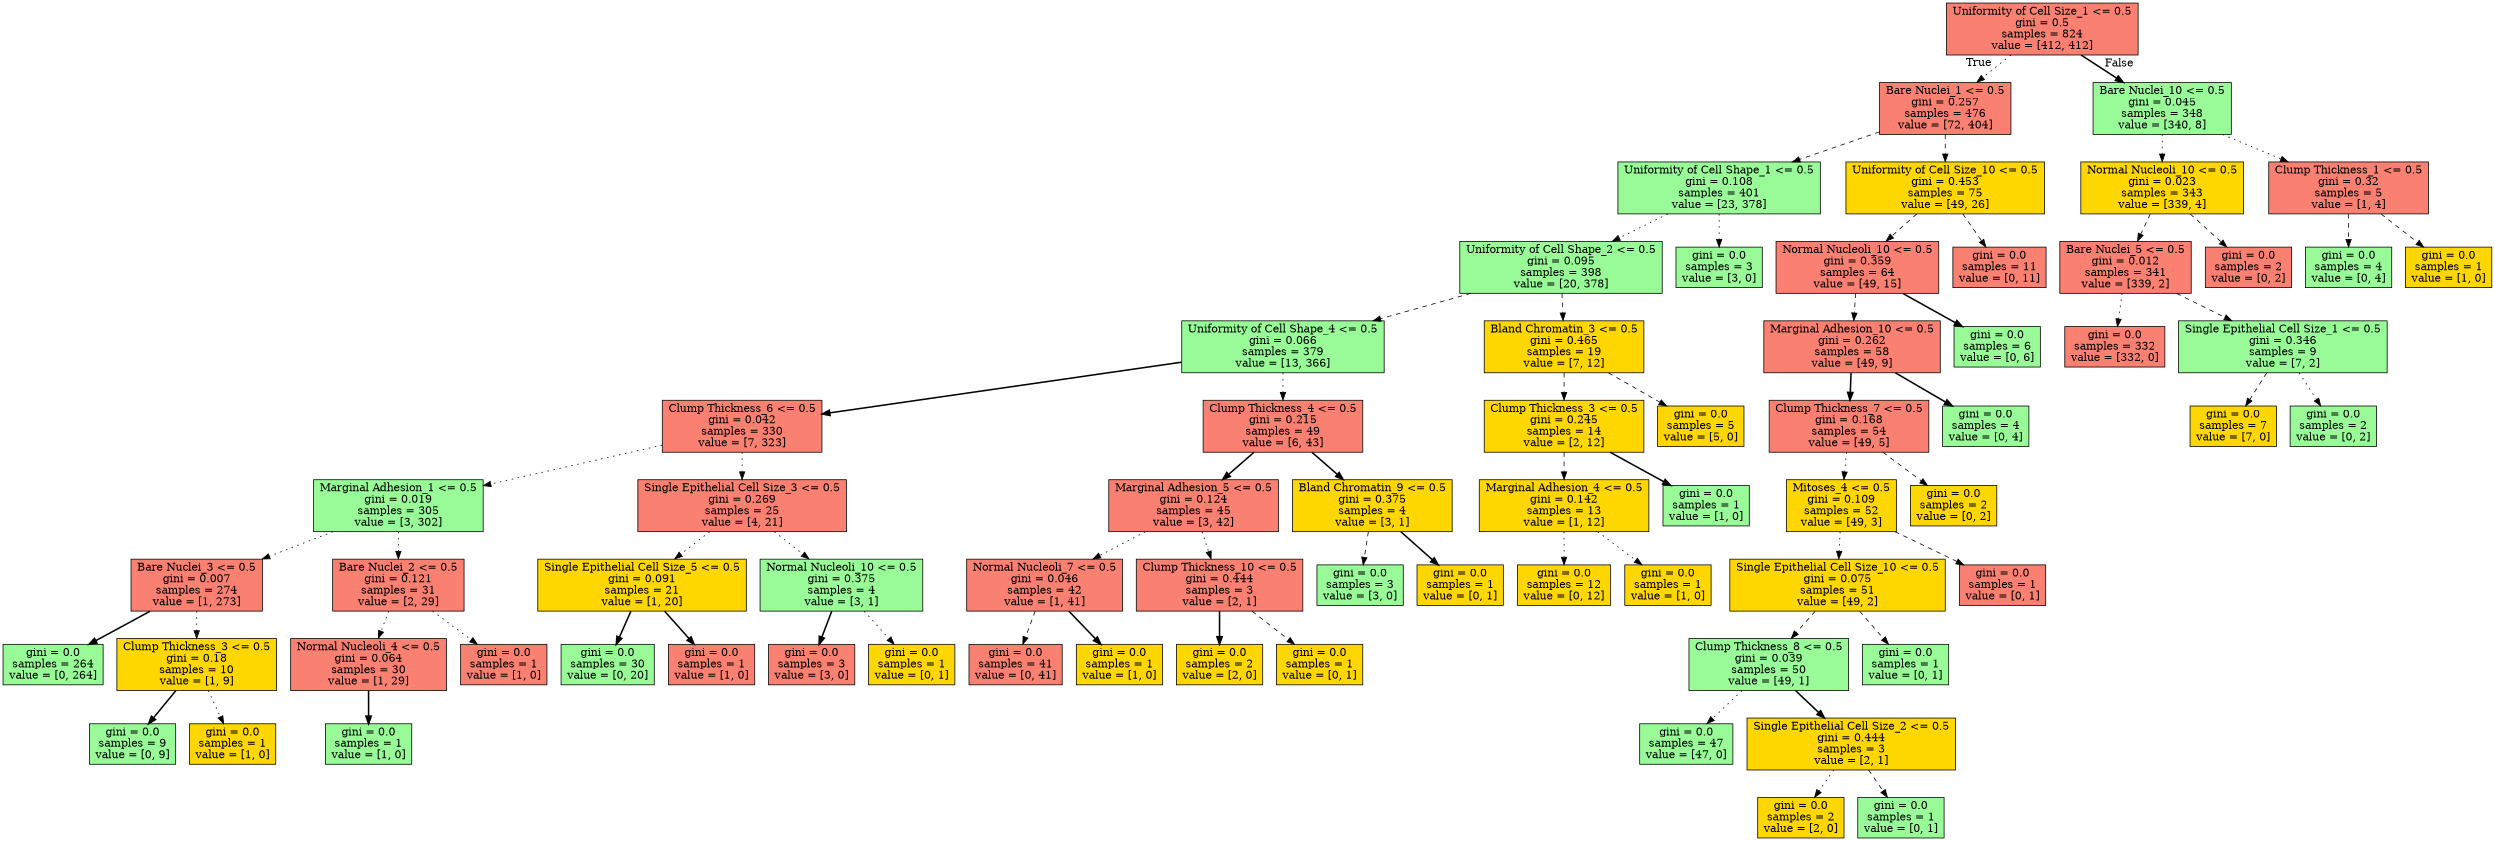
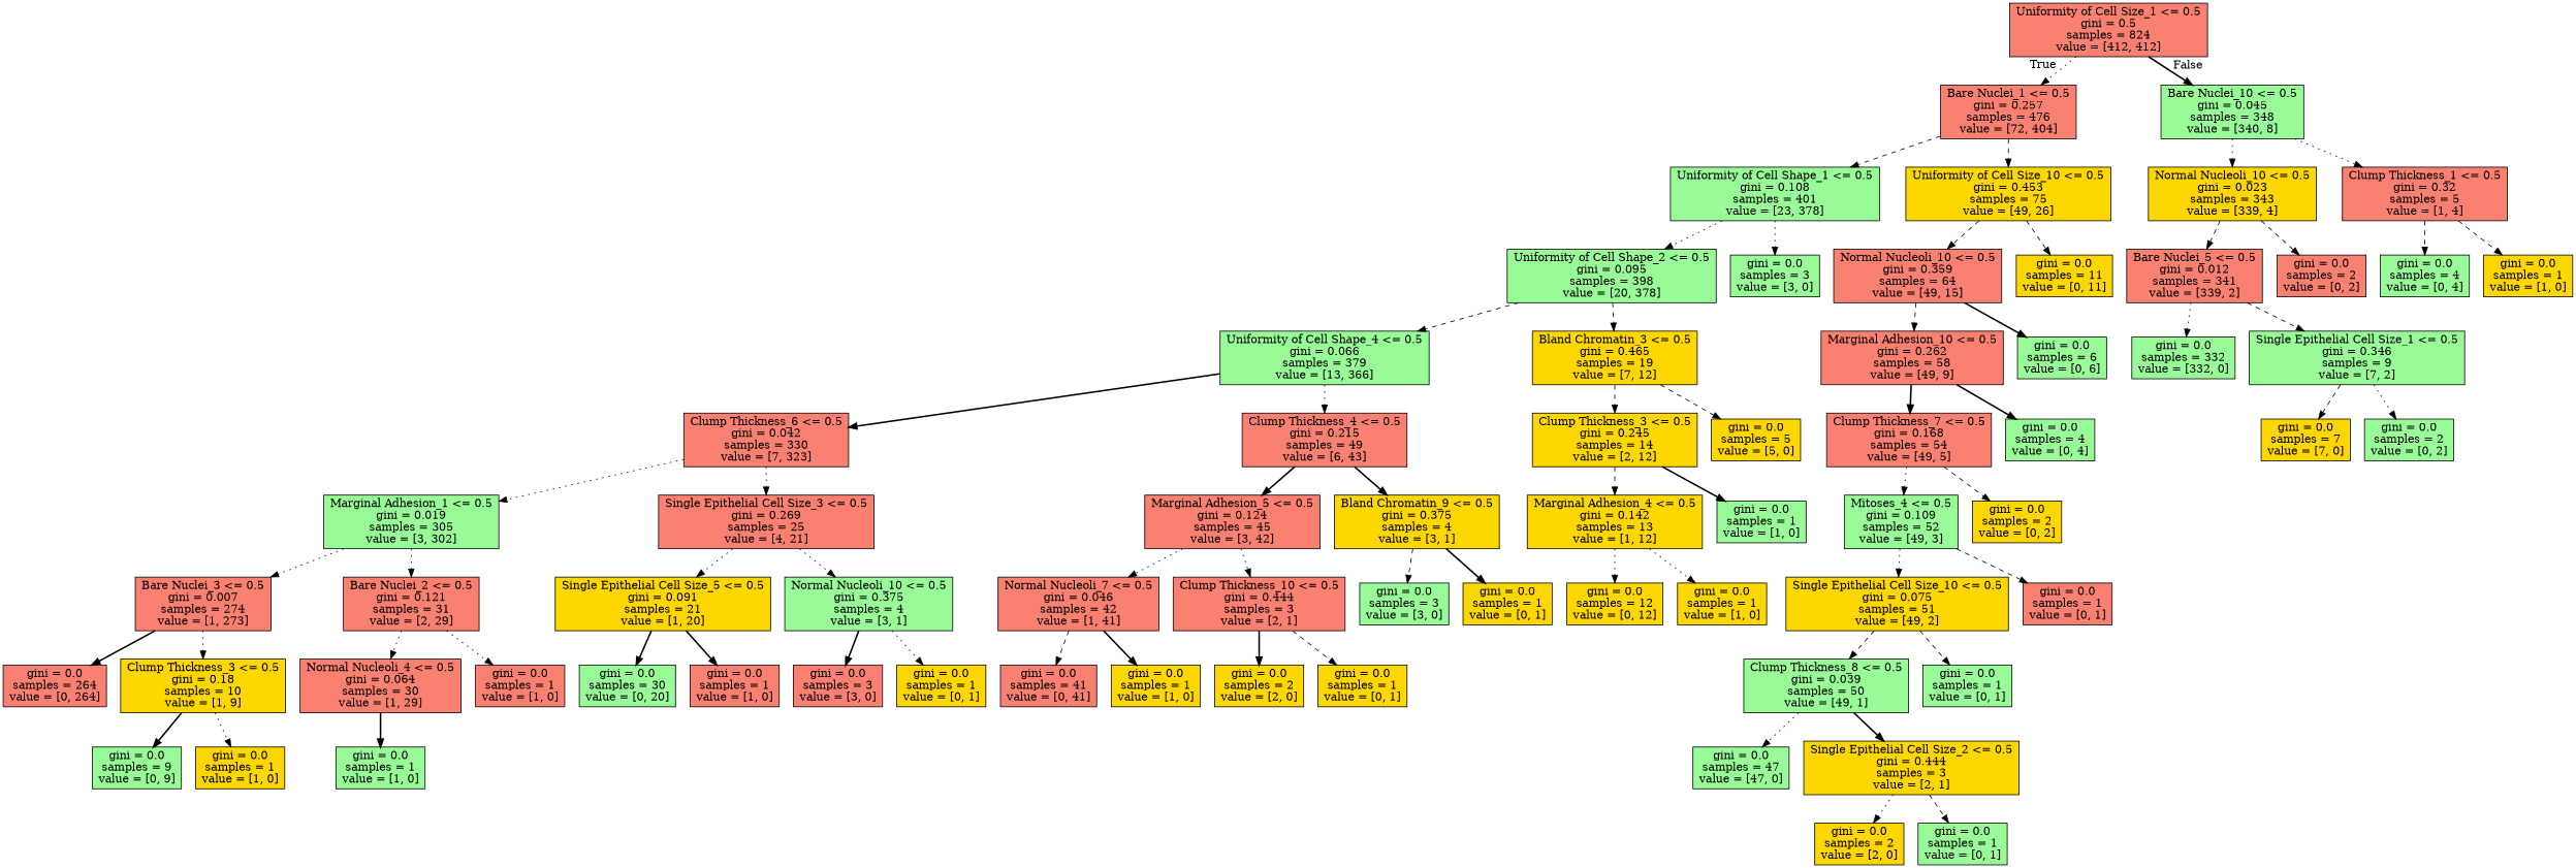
  digraph {
    node [fillcolor=salmon shape=box style=filled]
    edge [style=dotted]
    n1 [label="Uniformity of Cell Size_1 <= 0.5\ngini = 0.5\nsamples = 824\nvalue = [412, 412]"]
    n2 [label="Bare Nuclei_1 <= 0.5\ngini = 0.257\nsamples = 476\nvalue = [72, 404]"]
    n3 [fillcolor=palegreen label="Bare Nuclei_10 <= 0.5\ngini = 0.045\nsamples = 348\nvalue = [340, 8]"]
    n4 [fillcolor=palegreen label="Uniformity of Cell Shape_1 <= 0.5\ngini = 0.108\nsamples = 401\nvalue = [23, 378]"]
    n5 [fillcolor=gold label="Uniformity of Cell Size_10 <= 0.5\ngini = 0.453\nsamples = 75\nvalue = [49, 26]"]
    n6 [fillcolor=gold label="Normal Nucleoli_10 <= 0.5\ngini = 0.023\nsamples = 343\nvalue = [339, 4]"]
    n7 [label="Clump Thickness_1 <= 0.5\ngini = 0.32\nsamples = 5\nvalue = [1, 4]"]
    n8 [fillcolor=palegreen label="Uniformity of Cell Shape_2 <= 0.5\ngini = 0.095\nsamples = 398\nvalue = [20, 378]"]
    n9 [fillcolor=palegreen label="gini = 0.0\nsamples = 3\nvalue = [3, 0]"]
    n10 [label="Normal Nucleoli_10 <= 0.5\ngini = 0.359\nsamples = 64\nvalue = [49, 15]"]
-   n11 [label="gini = 0.0\nsamples = 11\nvalue = [0, 11]"]
+   n11 [fillcolor=gold label="gini = 0.0\nsamples = 11\nvalue = [0, 11]"]
    n12 [fillcolor=palegreen label="Uniformity of Cell Shape_4 <= 0.5\ngini = 0.066\nsamples = 379\nvalue = [13, 366]"]
    n13 [fillcolor=gold label="Bland Chromatin_3 <= 0.5\ngini = 0.465\nsamples = 19\nvalue = [7, 12]"]
    n14 [label="Clump Thickness_6 <= 0.5\ngini = 0.042\nsamples = 330\nvalue = [7, 323]"]
    n15 [label="Clump Thickness_4 <= 0.5\ngini = 0.215\nsamples = 49\nvalue = [6, 43]"]
    n16 [fillcolor=gold label="Clump Thickness_3 <= 0.5\ngini = 0.245\nsamples = 14\nvalue = [2, 12]"]
    n17 [fillcolor=gold label="gini = 0.0\nsamples = 5\nvalue = [5, 0]"]
    n18 [fillcolor=palegreen label="Marginal Adhesion_1 <= 0.5\ngini = 0.019\nsamples = 305\nvalue = [3, 302]"]
    n19 [label="Single Epithelial Cell Size_3 <= 0.5\ngini = 0.269\nsamples = 25\nvalue = [4, 21]"]
    n20 [label="Marginal Adhesion_5 <= 0.5\ngini = 0.124\nsamples = 45\nvalue = [3, 42]"]
    n21 [fillcolor=gold label="Bland Chromatin_9 <= 0.5\ngini = 0.375\nsamples = 4\nvalue = [3, 1]"]
    n22 [label="Bare Nuclei_3 <= 0.5\ngini = 0.007\nsamples = 274\nvalue = [1, 273]"]
    n23 [label="Bare Nuclei_2 <= 0.5\ngini = 0.121\nsamples = 31\nvalue = [2, 29]"]
    n24 [fillcolor=gold label="Single Epithelial Cell Size_5 <= 0.5\ngini = 0.091\nsamples = 21\nvalue = [1, 20]"]
    n25 [fillcolor=palegreen label="Normal Nucleoli_10 <= 0.5\ngini = 0.375\nsamples = 4\nvalue = [3, 1]"]
-   n26 [fillcolor=palegreen label="gini = 0.0\nsamples = 264\nvalue = [0, 264]"]
+   n26 [label="gini = 0.0\nsamples = 264\nvalue = [0, 264]"]
    n27 [fillcolor=gold label="Clump Thickness_3 <= 0.5\ngini = 0.18\nsamples = 10\nvalue = [1, 9]"]
    n28 [label="Normal Nucleoli_4 <= 0.5\ngini = 0.064\nsamples = 30\nvalue = [1, 29]"]
    n29 [label="gini = 0.0\nsamples = 1\nvalue = [1, 0]"]
    n30 [fillcolor=palegreen label="gini = 0.0\nsamples = 9\nvalue = [0, 9]"]
    n31 [fillcolor=gold label="gini = 0.0\nsamples = 1\nvalue = [1, 0]"]
    n32 [fillcolor=palegreen label="gini = 0.0\nsamples = 1\nvalue = [1, 0]"]
    n33 [fillcolor=palegreen label="gini = 0.0\nsamples = 30\nvalue = [0, 20]"]
    n34 [label="gini = 0.0\nsamples = 1\nvalue = [1, 0]"]
    n35 [label="gini = 0.0\nsamples = 3\nvalue = [3, 0]"]
    n36 [fillcolor=gold label="gini = 0.0\nsamples = 1\nvalue = [0, 1]"]
    n37 [label="Normal Nucleoli_7 <= 0.5\ngini = 0.046\nsamples = 42\nvalue = [1, 41]"]
    n38 [label="Clump Thickness_10 <= 0.5\ngini = 0.444\nsamples = 3\nvalue = [2, 1]"]
    n39 [fillcolor=palegreen label="gini = 0.0\nsamples = 3\nvalue = [3, 0]"]
    n40 [fillcolor=gold label="gini = 0.0\nsamples = 1\nvalue = [0, 1]"]
    n41 [label="gini = 0.0\nsamples = 41\nvalue = [0, 41]"]
    n42 [fillcolor=gold label="gini = 0.0\nsamples = 1\nvalue = [1, 0]"]
    n43 [fillcolor=gold label="gini = 0.0\nsamples = 2\nvalue = [2, 0]"]
    n44 [fillcolor=gold label="gini = 0.0\nsamples = 1\nvalue = [0, 1]"]
    n45 [fillcolor=gold label="Marginal Adhesion_4 <= 0.5\ngini = 0.142\nsamples = 13\nvalue = [1, 12]"]
    n46 [fillcolor=palegreen label="gini = 0.0\nsamples = 1\nvalue = [1, 0]"]
    n47 [fillcolor=gold label="gini = 0.0\nsamples = 12\nvalue = [0, 12]"]
    n48 [fillcolor=gold label="gini = 0.0\nsamples = 1\nvalue = [1, 0]"]
    n49 [label="Marginal Adhesion_10 <= 0.5\ngini = 0.262\nsamples = 58\nvalue = [49, 9]"]
    n50 [fillcolor=palegreen label="gini = 0.0\nsamples = 6\nvalue = [0, 6]"]
    n51 [label="Clump Thickness_7 <= 0.5\ngini = 0.168\nsamples = 54\nvalue = [49, 5]"]
    n52 [fillcolor=palegreen label="gini = 0.0\nsamples = 4\nvalue = [0, 4]"]
-   n53 [fillcolor=gold label="Mitoses_4 <= 0.5\ngini = 0.109\nsamples = 52\nvalue = [49, 3]"]
+   n53 [fillcolor=palegreen label="Mitoses_4 <= 0.5\ngini = 0.109\nsamples = 52\nvalue = [49, 3]"]
    n54 [fillcolor=gold label="gini = 0.0\nsamples = 2\nvalue = [0, 2]"]
    n55 [fillcolor=gold label="Single Epithelial Cell Size_10 <= 0.5\ngini = 0.075\nsamples = 51\nvalue = [49, 2]"]
    n56 [label="gini = 0.0\nsamples = 1\nvalue = [0, 1]"]
    n57 [fillcolor=palegreen label="Clump Thickness_8 <= 0.5\ngini = 0.039\nsamples = 50\nvalue = [49, 1]"]
    n58 [fillcolor=palegreen label="gini = 0.0\nsamples = 1\nvalue = [0, 1]"]
    n59 [fillcolor=palegreen label="gini = 0.0\nsamples = 47\nvalue = [47, 0]"]
    n60 [fillcolor=gold label="Single Epithelial Cell Size_2 <= 0.5\ngini = 0.444\nsamples = 3\nvalue = [2, 1]"]
    n61 [fillcolor=gold label="gini = 0.0\nsamples = 2\nvalue = [2, 0]"]
    n62 [fillcolor=palegreen label="gini = 0.0\nsamples = 1\nvalue = [0, 1]"]
    n63 [label="Bare Nuclei_5 <= 0.5\ngini = 0.012\nsamples = 341\nvalue = [339, 2]"]
    n64 [label="gini = 0.0\nsamples = 2\nvalue = [0, 2]"]
    n65 [fillcolor=palegreen label="gini = 0.0\nsamples = 4\nvalue = [0, 4]"]
    n66 [fillcolor=gold label="gini = 0.0\nsamples = 1\nvalue = [1, 0]"]
-   n67 [label="gini = 0.0\nsamples = 332\nvalue = [332, 0]"]
+   n67 [fillcolor=palegreen label="gini = 0.0\nsamples = 332\nvalue = [332, 0]"]
    n68 [fillcolor=palegreen label="Single Epithelial Cell Size_1 <= 0.5\ngini = 0.346\nsamples = 9\nvalue = [7, 2]"]
    n69 [fillcolor=gold label="gini = 0.0\nsamples = 7\nvalue = [7, 0]"]
    n70 [fillcolor=palegreen label="gini = 0.0\nsamples = 2\nvalue = [0, 2]"]
    n1 -> n2 [headlabel=True labelangle=45 labeldistance=2.5]
    n1 -> n3 [headlabel=False labelangle=-45 labeldistance=2.5 style=bold]
    n2 -> n4 [style=dashed]
    n2 -> n5 [style=dashed]
    n3 -> n6
    n3 -> n7
    n4 -> n8
    n4 -> n9
    n5 -> n10 [style=dashed]
    n5 -> n11 [style=dashed]
    n6 -> n63 [style=dashed]
    n6 -> n64 [style=dashed]
    n7 -> n65 [style=dashed]
    n7 -> n66 [style=dashed]
    n8 -> n12 [style=dashed]
    n8 -> n13 [style=dashed]
    n10 -> n49 [style=dashed]
    n10 -> n50 [style=bold]
    n12 -> n14 [style=bold]
    n12 -> n15
    n13 -> n16 [style=dashed]
    n13 -> n17 [style=dashed]
    n14 -> n18
    n14 -> n19
    n15 -> n20 [style=bold]
    n15 -> n21 [style=bold]
    n16 -> n45 [style=dashed]
    n16 -> n46 [style=bold]
    n18 -> n22
    n18 -> n23
    n19 -> n24
    n19 -> n25
    n20 -> n37
    n20 -> n38
    n21 -> n39 [style=dashed]
    n21 -> n40 [style=bold]
    n22 -> n26 [style=bold]
    n22 -> n27
    n23 -> n28
    n23 -> n29
    n24 -> n33 [style=bold]
    n24 -> n34 [style=bold]
    n25 -> n35 [style=bold]
    n25 -> n36
    n27 -> n30 [style=bold]
    n27 -> n31
    n28 -> n32 [style=bold]
    n37 -> n41 [style=dashed]
    n37 -> n42 [style=bold]
    n38 -> n43 [style=bold]
    n38 -> n44 [style=dashed]
    n45 -> n47
    n45 -> n48
    n49 -> n51 [style=bold]
    n49 -> n52 [style=bold]
    n51 -> n53
    n51 -> n54 [style=dashed]
    n53 -> n55
    n53 -> n56 [style=dashed]
    n55 -> n57 [style=dashed]
    n55 -> n58 [style=dashed]
    n57 -> n59
    n57 -> n60 [style=bold]
    n60 -> n61
    n60 -> n62 [style=dashed]
    n63 -> n67
    n63 -> n68 [style=dashed]
    n68 -> n69 [style=dashed]
    n68 -> n70
  }
